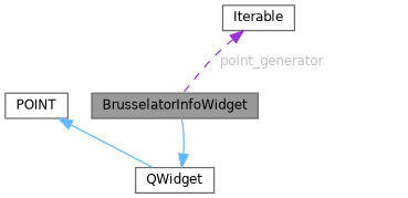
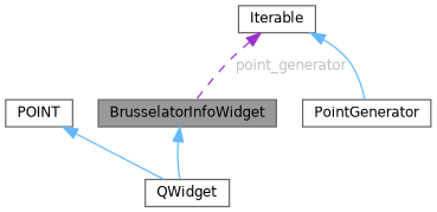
  digraph {
    node [color=gray40 fillcolor=white fontname=Helvetica fontsize=10 shape=box style=filled]
    edge [color=steelblue1 dir=back fontname=Helvetica fontsize=10 labelfontname=Helvetica labelfontsize=10 style=solid]
    n1 [fillcolor=grey60 fontcolor=black height=0.2 label=BrusselatorInfoWidget width=0.4]
    n2 [height=0.2 label=QWidget width=0.4]
+   n3 [height=0.2 label=PointGenerator width=0.4]
    n4 [height=0.2 label=Iterable width=0.4]
    n5 [height=0.2 label=POINT width=0.4]
-   n2 -> n1
+   n1 -> n2
    n4 -> n1 [color=darkorchid3 fontcolor=grey label=" point_generator" style=dashed]
+   n4 -> n3
    n5 -> n2
  }
